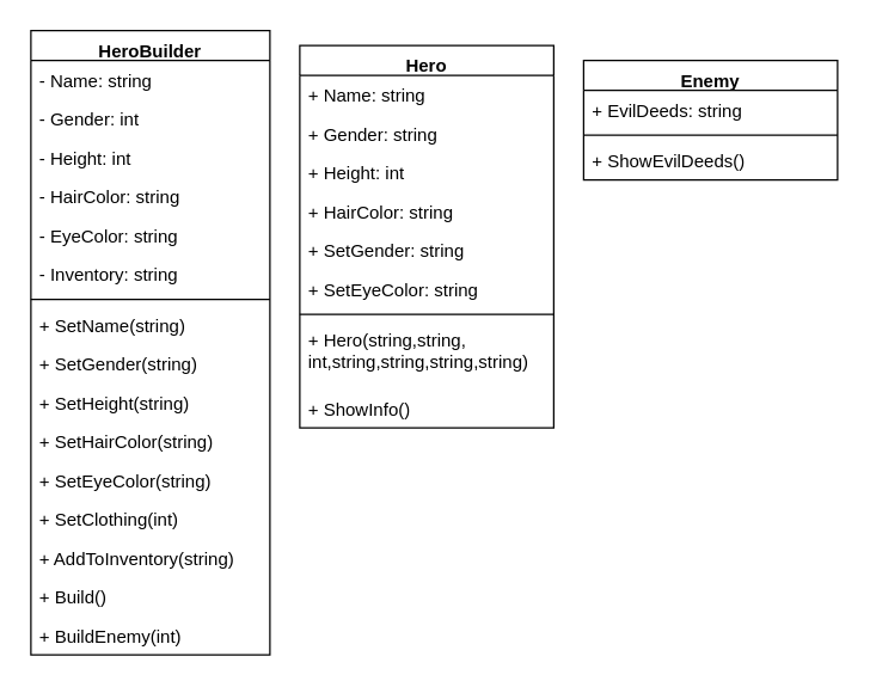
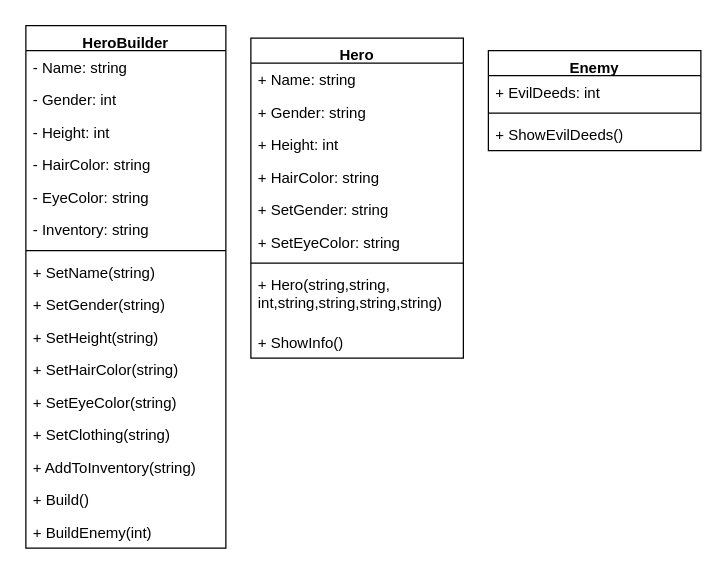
  <mxCell id="0" />
  <mxCell id="1" parent="0" />
  <mxCell id="2" value="HeroBuilder" style="swimlane;fontStyle=1;align=center;verticalAlign=top;childLayout=stackLayout;horizontal=1;startSize=20;horizontalStack=0;resizeParent=1;resizeParentMax=0;resizeLast=0;collapsible=1;marginBottom=0;whiteSpace=wrap;html=1;" vertex="1" parent="1"><mxGeometry x="20" y="20" width="160" height="418" as="geometry" /></mxCell>
  <mxCell id="3" value="- Name: string" style="text;strokeColor=none;fillColor=none;align=left;verticalAlign=top;spacingLeft=4;spacingRight=4;overflow=hidden;rotatable=0;points=[[0,0.5],[1,0.5]];portConstraint=eastwest;whiteSpace=wrap;html=1;" vertex="1" parent="2"><mxGeometry y="20" width="160" height="26" as="geometry" /></mxCell>
  <mxCell id="4" value="- Gender: int" style="text;strokeColor=none;fillColor=none;align=left;verticalAlign=top;spacingLeft=4;spacingRight=4;overflow=hidden;rotatable=0;points=[[0,0.5],[1,0.5]];portConstraint=eastwest;whiteSpace=wrap;html=1;" vertex="1" parent="2"><mxGeometry y="46" width="160" height="26" as="geometry" /></mxCell>
  <mxCell id="5" value="- Height: int&lt;span style=&quot;white-space: pre;&quot;&gt;&#09;&lt;/span&gt;" style="text;strokeColor=none;fillColor=none;align=left;verticalAlign=top;spacingLeft=4;spacingRight=4;overflow=hidden;rotatable=0;points=[[0,0.5],[1,0.5]];portConstraint=eastwest;whiteSpace=wrap;html=1;" vertex="1" parent="2"><mxGeometry y="72" width="160" height="26" as="geometry" /></mxCell>
  <mxCell id="6" value="- HairColor: string" style="text;strokeColor=none;fillColor=none;align=left;verticalAlign=top;spacingLeft=4;spacingRight=4;overflow=hidden;rotatable=0;points=[[0,0.5],[1,0.5]];portConstraint=eastwest;whiteSpace=wrap;html=1;" vertex="1" parent="2"><mxGeometry y="98" width="160" height="26" as="geometry" /></mxCell>
  <mxCell id="7" value="- EyeColor: string" style="text;strokeColor=none;fillColor=none;align=left;verticalAlign=top;spacingLeft=4;spacingRight=4;overflow=hidden;rotatable=0;points=[[0,0.5],[1,0.5]];portConstraint=eastwest;whiteSpace=wrap;html=1;" vertex="1" parent="2"><mxGeometry y="124" width="160" height="26" as="geometry" /></mxCell>
  <mxCell id="8" value="- Inventory: string" style="text;strokeColor=none;fillColor=none;align=left;verticalAlign=top;spacingLeft=4;spacingRight=4;overflow=hidden;rotatable=0;points=[[0,0.5],[1,0.5]];portConstraint=eastwest;whiteSpace=wrap;html=1;" vertex="1" parent="2"><mxGeometry y="150" width="160" height="26" as="geometry" /></mxCell>
  <mxCell id="9" value="" style="line;strokeWidth=1;fillColor=none;align=left;verticalAlign=middle;spacingTop=-1;spacingLeft=3;spacingRight=3;rotatable=0;labelPosition=right;points=[];portConstraint=eastwest;strokeColor=inherit;" vertex="1" parent="2"><mxGeometry y="176" width="160" height="8" as="geometry" /></mxCell>
  <mxCell id="10" value="+ SetName(string)" style="text;strokeColor=none;fillColor=none;align=left;verticalAlign=top;spacingLeft=4;spacingRight=4;overflow=hidden;rotatable=0;points=[[0,0.5],[1,0.5]];portConstraint=eastwest;whiteSpace=wrap;html=1;" vertex="1" parent="2"><mxGeometry y="184" width="160" height="26" as="geometry" /></mxCell>
  <mxCell id="11" value="+ SetGender(string)" style="text;strokeColor=none;fillColor=none;align=left;verticalAlign=top;spacingLeft=4;spacingRight=4;overflow=hidden;rotatable=0;points=[[0,0.5],[1,0.5]];portConstraint=eastwest;whiteSpace=wrap;html=1;" vertex="1" parent="2"><mxGeometry y="210" width="160" height="26" as="geometry" /></mxCell>
  <mxCell id="12" value="+ SetHeight(string)" style="text;strokeColor=none;fillColor=none;align=left;verticalAlign=top;spacingLeft=4;spacingRight=4;overflow=hidden;rotatable=0;points=[[0,0.5],[1,0.5]];portConstraint=eastwest;whiteSpace=wrap;html=1;" vertex="1" parent="2"><mxGeometry y="236" width="160" height="26" as="geometry" /></mxCell>
  <mxCell id="13" value="+ SetHairColor(string)" style="text;strokeColor=none;fillColor=none;align=left;verticalAlign=top;spacingLeft=4;spacingRight=4;overflow=hidden;rotatable=0;points=[[0,0.5],[1,0.5]];portConstraint=eastwest;whiteSpace=wrap;html=1;" vertex="1" parent="2"><mxGeometry y="262" width="160" height="26" as="geometry" /></mxCell>
  <mxCell id="14" value="+ SetEyeColor(string)" style="text;strokeColor=none;fillColor=none;align=left;verticalAlign=top;spacingLeft=4;spacingRight=4;overflow=hidden;rotatable=0;points=[[0,0.5],[1,0.5]];portConstraint=eastwest;whiteSpace=wrap;html=1;" vertex="1" parent="2"><mxGeometry y="288" width="160" height="26" as="geometry" /></mxCell>
- <mxCell id="15" value="+ SetClothing(int)" style="text;strokeColor=none;fillColor=none;align=left;verticalAlign=top;spacingLeft=4;spacingRight=4;overflow=hidden;rotatable=0;points=[[0,0.5],[1,0.5]];portConstraint=eastwest;whiteSpace=wrap;html=1;" vertex="1" parent="2"><mxGeometry y="314" width="160" height="26" as="geometry" /></mxCell>
+ <mxCell id="15" value="+ SetClothing(string)" style="text;strokeColor=none;fillColor=none;align=left;verticalAlign=top;spacingLeft=4;spacingRight=4;overflow=hidden;rotatable=0;points=[[0,0.5],[1,0.5]];portConstraint=eastwest;whiteSpace=wrap;html=1;" vertex="1" parent="2"><mxGeometry y="314" width="160" height="26" as="geometry" /></mxCell>
  <mxCell id="16" value="+ AddToInventory(string)" style="text;strokeColor=none;fillColor=none;align=left;verticalAlign=top;spacingLeft=4;spacingRight=4;overflow=hidden;rotatable=0;points=[[0,0.5],[1,0.5]];portConstraint=eastwest;whiteSpace=wrap;html=1;" vertex="1" parent="2"><mxGeometry y="340" width="160" height="26" as="geometry" /></mxCell>
  <mxCell id="17" value="+ Build()" style="text;strokeColor=none;fillColor=none;align=left;verticalAlign=top;spacingLeft=4;spacingRight=4;overflow=hidden;rotatable=0;points=[[0,0.5],[1,0.5]];portConstraint=eastwest;whiteSpace=wrap;html=1;" vertex="1" parent="2"><mxGeometry y="366" width="160" height="26" as="geometry" /></mxCell>
  <mxCell id="18" value="+ BuildEnemy(int)" style="text;strokeColor=none;fillColor=none;align=left;verticalAlign=top;spacingLeft=4;spacingRight=4;overflow=hidden;rotatable=0;points=[[0,0.5],[1,0.5]];portConstraint=eastwest;whiteSpace=wrap;html=1;" vertex="1" parent="2"><mxGeometry y="392" width="160" height="26" as="geometry" /></mxCell>
  <mxCell id="19" value="Hero" style="swimlane;fontStyle=1;align=center;verticalAlign=top;childLayout=stackLayout;horizontal=1;startSize=20;horizontalStack=0;resizeParent=1;resizeParentMax=0;resizeLast=0;collapsible=1;marginBottom=0;whiteSpace=wrap;html=1;" vertex="1" parent="1"><mxGeometry x="200" y="30" width="170" height="256" as="geometry" /></mxCell>
  <mxCell id="20" value="+ Name: string" style="text;strokeColor=none;fillColor=none;align=left;verticalAlign=top;spacingLeft=4;spacingRight=4;overflow=hidden;rotatable=0;points=[[0,0.5],[1,0.5]];portConstraint=eastwest;whiteSpace=wrap;html=1;" vertex="1" parent="19"><mxGeometry y="20" width="170" height="26" as="geometry" /></mxCell>
  <mxCell id="21" value="+ Gender: string" style="text;strokeColor=none;fillColor=none;align=left;verticalAlign=top;spacingLeft=4;spacingRight=4;overflow=hidden;rotatable=0;points=[[0,0.5],[1,0.5]];portConstraint=eastwest;whiteSpace=wrap;html=1;" vertex="1" parent="19"><mxGeometry y="46" width="170" height="26" as="geometry" /></mxCell>
  <mxCell id="22" value="+ Height: int&lt;span style=&quot;white-space: pre;&quot;&gt;&#09;&lt;/span&gt;" style="text;strokeColor=none;fillColor=none;align=left;verticalAlign=top;spacingLeft=4;spacingRight=4;overflow=hidden;rotatable=0;points=[[0,0.5],[1,0.5]];portConstraint=eastwest;whiteSpace=wrap;html=1;" vertex="1" parent="19"><mxGeometry y="72" width="170" height="26" as="geometry" /></mxCell>
  <mxCell id="23" value="+ HairColor: string" style="text;strokeColor=none;fillColor=none;align=left;verticalAlign=top;spacingLeft=4;spacingRight=4;overflow=hidden;rotatable=0;points=[[0,0.5],[1,0.5]];portConstraint=eastwest;whiteSpace=wrap;html=1;" vertex="1" parent="19"><mxGeometry y="98" width="170" height="26" as="geometry" /></mxCell>
  <mxCell id="24" value="+ SetGender: string" style="text;strokeColor=none;fillColor=none;align=left;verticalAlign=top;spacingLeft=4;spacingRight=4;overflow=hidden;rotatable=0;points=[[0,0.5],[1,0.5]];portConstraint=eastwest;whiteSpace=wrap;html=1;" vertex="1" parent="19"><mxGeometry y="124" width="170" height="26" as="geometry" /></mxCell>
  <mxCell id="25" value="+ SetEyeColor: string" style="text;strokeColor=none;fillColor=none;align=left;verticalAlign=top;spacingLeft=4;spacingRight=4;overflow=hidden;rotatable=0;points=[[0,0.5],[1,0.5]];portConstraint=eastwest;whiteSpace=wrap;html=1;" vertex="1" parent="19"><mxGeometry y="150" width="170" height="26" as="geometry" /></mxCell>
  <mxCell id="26" value="" style="line;strokeWidth=1;fillColor=none;align=left;verticalAlign=middle;spacingTop=-1;spacingLeft=3;spacingRight=3;rotatable=0;labelPosition=right;points=[];portConstraint=eastwest;strokeColor=inherit;" vertex="1" parent="19"><mxGeometry y="176" width="170" height="8" as="geometry" /></mxCell>
  <mxCell id="27" value="+ Hero(string,string,&lt;div&gt;int,string,string,string,string)&lt;/div&gt;" style="text;strokeColor=none;fillColor=none;align=left;verticalAlign=top;spacingLeft=4;spacingRight=4;overflow=hidden;rotatable=0;points=[[0,0.5],[1,0.5]];portConstraint=eastwest;whiteSpace=wrap;html=1;" vertex="1" parent="19"><mxGeometry y="184" width="170" height="46" as="geometry" /></mxCell>
  <mxCell id="28" value="+ ShowInfo()" style="text;strokeColor=none;fillColor=none;align=left;verticalAlign=top;spacingLeft=4;spacingRight=4;overflow=hidden;rotatable=0;points=[[0,0.5],[1,0.5]];portConstraint=eastwest;whiteSpace=wrap;html=1;" vertex="1" parent="19"><mxGeometry y="230" width="170" height="26" as="geometry" /></mxCell>
  <mxCell id="29" value="Enemy" style="swimlane;fontStyle=1;align=center;verticalAlign=top;childLayout=stackLayout;horizontal=1;startSize=20;horizontalStack=0;resizeParent=1;resizeParentMax=0;resizeLast=0;collapsible=1;marginBottom=0;whiteSpace=wrap;html=1;" vertex="1" parent="1"><mxGeometry x="390" y="40" width="170" height="80" as="geometry" /></mxCell>
- <mxCell id="30" value="+ EvilDeeds: string" style="text;strokeColor=none;fillColor=none;align=left;verticalAlign=top;spacingLeft=4;spacingRight=4;overflow=hidden;rotatable=0;points=[[0,0.5],[1,0.5]];portConstraint=eastwest;whiteSpace=wrap;html=1;" vertex="1" parent="29"><mxGeometry y="20" width="170" height="26" as="geometry" /></mxCell>
+ <mxCell id="30" value="+ EvilDeeds: int" style="text;strokeColor=none;fillColor=none;align=left;verticalAlign=top;spacingLeft=4;spacingRight=4;overflow=hidden;rotatable=0;points=[[0,0.5],[1,0.5]];portConstraint=eastwest;whiteSpace=wrap;html=1;" vertex="1" parent="29"><mxGeometry y="20" width="170" height="26" as="geometry" /></mxCell>
  <mxCell id="31" value="" style="line;strokeWidth=1;fillColor=none;align=left;verticalAlign=middle;spacingTop=-1;spacingLeft=3;spacingRight=3;rotatable=0;labelPosition=right;points=[];portConstraint=eastwest;strokeColor=inherit;" vertex="1" parent="29"><mxGeometry y="46" width="170" height="8" as="geometry" /></mxCell>
  <mxCell id="32" value="+ ShowEvilDeeds()" style="text;strokeColor=none;fillColor=none;align=left;verticalAlign=top;spacingLeft=4;spacingRight=4;overflow=hidden;rotatable=0;points=[[0,0.5],[1,0.5]];portConstraint=eastwest;whiteSpace=wrap;html=1;" vertex="1" parent="29"><mxGeometry y="54" width="170" height="26" as="geometry" /></mxCell>
